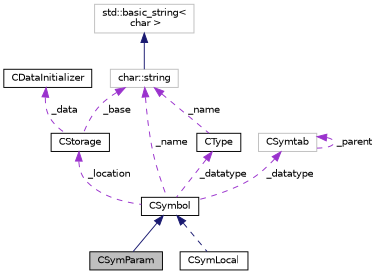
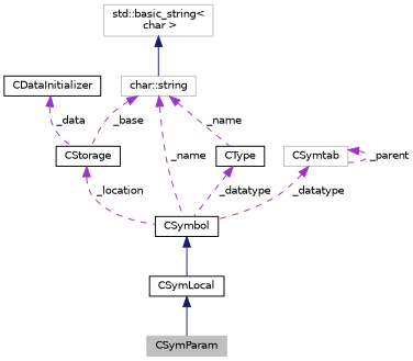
  digraph {
    node [color=black fillcolor=white fontname=Helvetica fontsize=10 shape=record style=filled]
    edge [color=darkorchid3 dir=back fontname=Helvetica fontsize=10 labelfontname=Helvetica labelfontsize=10 style=dashed]
-   n1 [fillcolor=grey75 fontcolor=black height=0.2 label=CSymParam width=0.4]
+   n1 [color=grey75 fillcolor=grey75 fontcolor=black height=0.2 label=CSymParam width=0.4]
    n2 [height=0.2 label=CSymLocal width=0.4]
    n3 [height=0.2 label=CSymbol width=0.4]
    n4 [height=0.2 label=CStorage width=0.4]
    n5 [color=grey75 height=0.2 label="char::string" width=0.4]
    n6 [height=0.2 label=CType width=0.4]
    n7 [color=grey75 height=0.2 label="std::basic_string\<\l char \>" width=0.4]
    n8 [color=grey75 height=0.2 label=CSymtab width=0.4]
    n9 [height=0.2 label=CDataInitializer width=0.4]
-   n3 -> n1 [color=midnightblue style=solid]
-   n3 -> n2 [color=midnightblue]
+   n2 -> n1 [color=midnightblue style=solid]
+   n3 -> n2 [color=midnightblue style=solid]
    n4 -> n3 [label=" _location"]
    n5 -> n3 [label=" _name"]
    n5 -> n4 [label=" _base"]
    n5 -> n6 [label=" _name"]
    n6 -> n3 [label=" _datatype"]
    n7 -> n5 [color=midnightblue style=solid]
    n8 -> n3 [label=" _datatype"]
    n8 -> n8 [label=" _parent"]
    n9 -> n4 [label=" _data"]
  }
